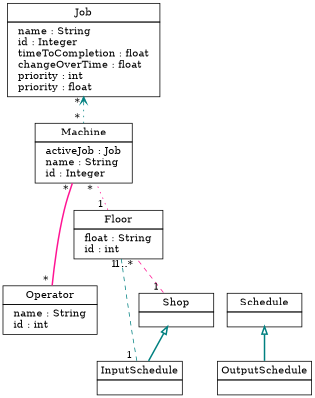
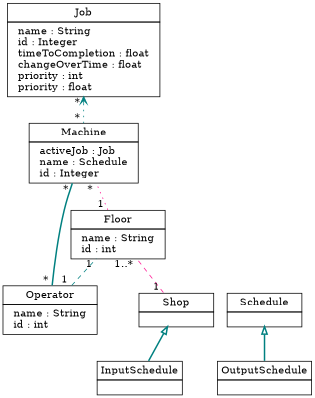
  digraph {
    rankdir=BT
    node [margin=0 shape=plaintext]
    edge [color=teal dir=none headlabel="* " headurl="javascript:void()" style=bold taillabel="1 " tailurl="javascript:void()"]
-   n1 [label=<  	<table BORDER="0" CELLBORDER="1" CELLSPACING="0" CELLPADDING="4">  	  <TR><TD WIDTH="100">Machine</TD></TR>  	  <TR><TD HEIGHT="20">			<TABLE CELLPADDING="0" BORDER="0" CELLSPACING="0"> <TR><td align="left" href="" title="Job activeJob&#13;">  activeJob : Job  </td></TR><TR><td align="left" href="" title="String name&#13;">  name : String  </td></TR><TR><td align="left" href="" title="Integer id&#13;">  id : Integer  </td></TR>			</TABLE>	  	  </TD>	  </TR> 	</table>>]
+   n1 [label=<  	<table BORDER="0" CELLBORDER="1" CELLSPACING="0" CELLPADDING="4">  	  <TR><TD WIDTH="100">Machine</TD></TR>  	  <TR><TD HEIGHT="20">			<TABLE CELLPADDING="0" BORDER="0" CELLSPACING="0"> <TR><td align="left" href="" title="Job activeJob&#13;">  activeJob : Job  </td></TR><TR><td align="left" href="" title="String name&#13;">  name : Schedule  </td></TR><TR><td align="left" href="" title="Integer id&#13;">  id : Integer  </td></TR>			</TABLE>	  	  </TD>	  </TR> 	</table>>]
    n2 [label=<  	<table BORDER="0" CELLBORDER="1" CELLSPACING="0" CELLPADDING="4">  	  <TR><TD WIDTH="100">Job</TD></TR>  	  <TR><TD HEIGHT="20">			<TABLE CELLPADDING="0" BORDER="0" CELLSPACING="0"> <TR><td align="left" href="" title="String name&#13;">  name : String  </td></TR><TR><td align="left" href="" title="Integer id&#13;">  id : Integer  </td></TR><TR><td align="left" href="" title="float timeToCompletion&#13;">  timeToCompletion : float  </td></TR><TR><td align="left" href="" title="float changeOverTime&#13;">  changeOverTime : float  </td></TR><TR><td align="left" href="" title="int priority&#13;">  priority : int  </td></TR><TR><td align="left" href="" title="float total&#13;">  priority : float  </td></TR>			</TABLE>	  	  </TD>	  </TR> 	</table>>]
    n3 [label=<  	<table BORDER="0" CELLBORDER="1" CELLSPACING="0" CELLPADDING="4">  	  <TR><TD WIDTH="100">Operator</TD></TR>  	  <TR><TD HEIGHT="20">			<TABLE CELLPADDING="0" BORDER="0" CELLSPACING="0"> <TR><td align="left" href="" title="String name&#13;">  name : String  </td></TR><TR><td align="left" href="" title="int id&#13;">  id : int  </td></TR>			</TABLE>	  	  </TD>	  </TR> 	</table>>]
-   n4 [label=<  	<table BORDER="0" CELLBORDER="1" CELLSPACING="0" CELLPADDING="4">  	  <TR><TD WIDTH="100">Floor</TD></TR>  	  <TR><TD HEIGHT="20">			<TABLE CELLPADDING="0" BORDER="0" CELLSPACING="0"> <TR><td align="left" href="" title="String name&#13;">  float : String  </td></TR><TR><td align="left" href="" title="int id&#13;">  id : int  </td></TR>			</TABLE>	  	  </TD>	  </TR> 	</table>>]
+   n4 [label=<  	<table BORDER="0" CELLBORDER="1" CELLSPACING="0" CELLPADDING="4">  	  <TR><TD WIDTH="100">Floor</TD></TR>  	  <TR><TD HEIGHT="20">			<TABLE CELLPADDING="0" BORDER="0" CELLSPACING="0"> <TR><td align="left" href="" title="String name&#13;">  name : String  </td></TR><TR><td align="left" href="" title="int id&#13;">  id : int  </td></TR>			</TABLE>	  	  </TD>	  </TR> 	</table>>]
    n5 [label=<  	<table BORDER="0" CELLBORDER="1" CELLSPACING="0" CELLPADDING="4">  	  <TR><TD WIDTH="100">Shop</TD></TR>  	  <TR><TD HEIGHT="20">			<TABLE CELLPADDING="0" BORDER="0" CELLSPACING="0"> <TR><td align="left"></td></TR>			</TABLE>	  	  </TD>	  </TR> 	</table>>]
    n6 [label=<  	<table BORDER="0" CELLBORDER="1" CELLSPACING="0" CELLPADDING="4">  	  <TR><TD WIDTH="100">Schedule</TD></TR>  	  <TR><TD HEIGHT="20">			<TABLE CELLPADDING="0" BORDER="0" CELLSPACING="0"> <TR><td align="left"></td></TR>			</TABLE>	  	  </TD>	  </TR> 	</table>>]
    n7 [label=<  	<table BORDER="0" CELLBORDER="1" CELLSPACING="0" CELLPADDING="4">  	  <TR><TD WIDTH="100">OutputSchedule</TD></TR>  	  <TR><TD HEIGHT="20">			<TABLE CELLPADDING="0" BORDER="0" CELLSPACING="0"> <TR><td align="left"></td></TR>			</TABLE>	  	  </TD>	  </TR> 	</table>>]
    n8 [label=<  	<table BORDER="0" CELLBORDER="1" CELLSPACING="0" CELLPADDING="4">  	  <TR><TD WIDTH="100">InputSchedule</TD></TR>  	  <TR><TD HEIGHT="20">			<TABLE CELLPADDING="0" BORDER="0" CELLSPACING="0"> <TR><td align="left"></td></TR>			</TABLE>	  	  </TD>	  </TR> 	</table>>]
    n1 -> n2 [arrowhead=open dir=forward style=dotted taillabel="* "]
-   n3 -> n1 [color=deeppink taillabel="* "]
-   n8 -> n4 [headlabel="1 " style=dashed]
+   n3 -> n1 [taillabel="* "]
+   n3 -> n4 [headlabel="1 " style=dashed]
    n4 -> n1 [color=deeppink style=dotted]
    n5 -> n4 [color=deeppink headlabel="1..* " style=dashed]
    n7 -> n6 [arrowhead=empty samehead=gen dir="" headlabel="" headurl="" taillabel="" tailurl=""]
    n8 -> n5 [arrowhead=empty samehead=gen dir="" headlabel="" headurl="" taillabel="" tailurl=""]
  }
